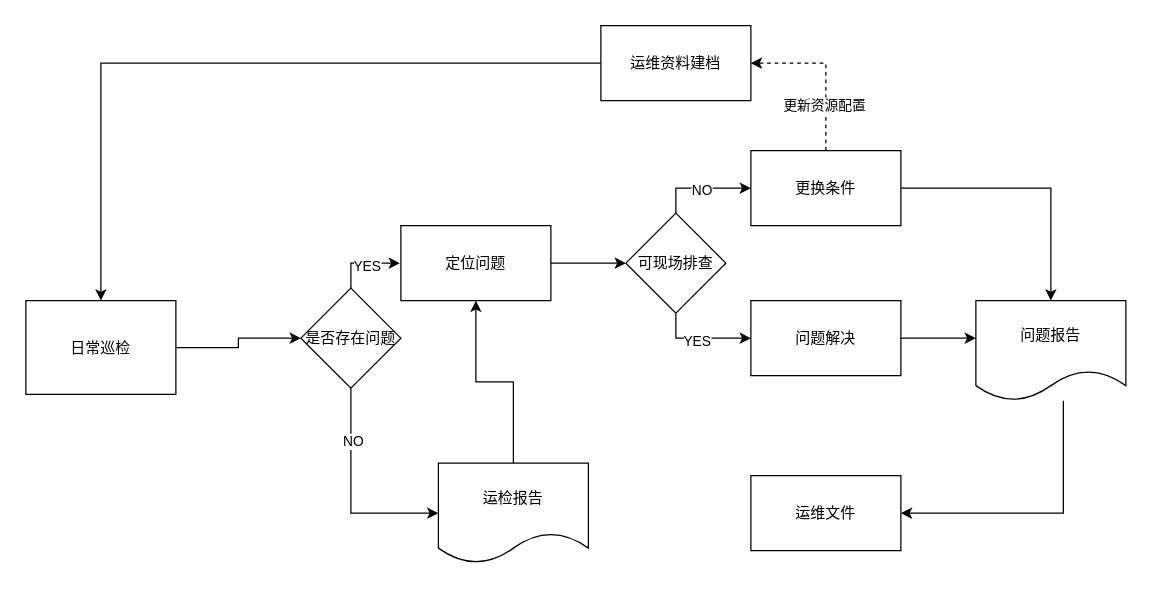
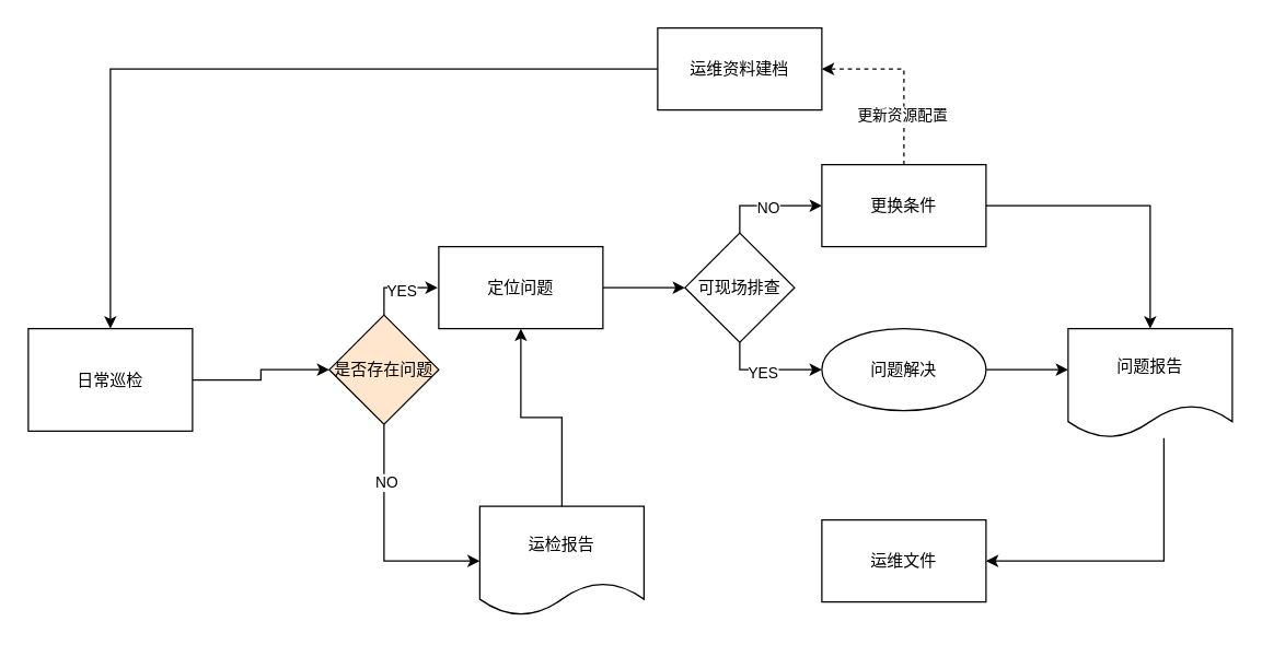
  <mxCell id="0" />
  <mxCell id="1" parent="0" />
  <mxCell id="2" value="" style="edgeStyle=orthogonalEdgeStyle;rounded=0;orthogonalLoop=1;jettySize=auto;html=1;" edge="1" parent="1" source="3" target="8"><mxGeometry relative="1" as="geometry" /></mxCell>
  <mxCell id="3" value="日常巡检" style="rounded=0;whiteSpace=wrap;html=1;" vertex="1" parent="1"><mxGeometry x="20" y="240" width="120" height="75" as="geometry" /></mxCell>
  <mxCell id="4" style="edgeStyle=orthogonalEdgeStyle;rounded=0;orthogonalLoop=1;jettySize=auto;html=1;entryX=0;entryY=0.5;entryDx=0;entryDy=0;" edge="1" parent="1" source="8" target="28"><mxGeometry relative="1" as="geometry"><Array as="points"><mxPoint x="280" y="410" /></Array></mxGeometry></mxCell>
  <mxCell id="5" value="NO" style="edgeLabel;html=1;align=center;verticalAlign=middle;resizable=0;points=[];" vertex="1" connectable="0" parent="4"><mxGeometry x="-0.51" y="1" relative="1" as="geometry"><mxPoint as="offset" /></mxGeometry></mxCell>
  <mxCell id="6" style="edgeStyle=orthogonalEdgeStyle;rounded=0;orthogonalLoop=1;jettySize=auto;html=1;" edge="1" parent="1" source="8"><mxGeometry relative="1" as="geometry"><mxPoint x="318.73" y="210" as="targetPoint" /></mxGeometry></mxCell>
  <mxCell id="7" value="YES" style="edgeLabel;html=1;align=center;verticalAlign=middle;resizable=0;points=[];" vertex="1" connectable="0" parent="6"><mxGeometry x="0.078" y="-2" relative="1" as="geometry"><mxPoint as="offset" /></mxGeometry></mxCell>
- <mxCell id="8" value="是否存在问题" style="rhombus;whiteSpace=wrap;html=1;rounded=0;" vertex="1" parent="1"><mxGeometry x="240" y="230" width="80" height="80" as="geometry" /></mxCell>
+ <mxCell id="8" value="是否存在问题" style="rhombus;whiteSpace=wrap;html=1;rounded=0;fillColor=#ffe6cc;" vertex="1" parent="1"><mxGeometry x="240" y="230" width="80" height="80" as="geometry" /></mxCell>
  <mxCell id="9" value="" style="edgeStyle=orthogonalEdgeStyle;rounded=0;orthogonalLoop=1;jettySize=auto;html=1;" edge="1" parent="1" source="10" target="15"><mxGeometry relative="1" as="geometry" /></mxCell>
  <mxCell id="10" value="定位问题" style="rounded=0;whiteSpace=wrap;html=1;" vertex="1" parent="1"><mxGeometry x="320" y="180" width="120" height="60" as="geometry" /></mxCell>
  <mxCell id="11" style="edgeStyle=orthogonalEdgeStyle;rounded=0;orthogonalLoop=1;jettySize=auto;html=1;entryX=0;entryY=0.5;entryDx=0;entryDy=0;" edge="1" parent="1" source="15" target="19"><mxGeometry relative="1" as="geometry"><mxPoint x="580" y="150" as="targetPoint" /><Array as="points"><mxPoint x="540" y="150" /></Array></mxGeometry></mxCell>
  <mxCell id="12" value="NO" style="edgeLabel;html=1;align=center;verticalAlign=middle;resizable=0;points=[];" vertex="1" connectable="0" parent="11"><mxGeometry y="-1" relative="1" as="geometry"><mxPoint as="offset" /></mxGeometry></mxCell>
  <mxCell id="13" style="edgeStyle=orthogonalEdgeStyle;rounded=0;orthogonalLoop=1;jettySize=auto;html=1;entryX=0;entryY=0.5;entryDx=0;entryDy=0;" edge="1" parent="1" source="15" target="21"><mxGeometry relative="1" as="geometry"><mxPoint x="580" y="270" as="targetPoint" /><Array as="points"><mxPoint x="540" y="270" /></Array></mxGeometry></mxCell>
  <mxCell id="14" value="YES" style="edgeLabel;html=1;align=center;verticalAlign=middle;resizable=0;points=[];" vertex="1" connectable="0" parent="13"><mxGeometry x="-0.1" y="-2" relative="1" as="geometry"><mxPoint as="offset" /></mxGeometry></mxCell>
  <mxCell id="15" value="可现场排查" style="rhombus;whiteSpace=wrap;html=1;rounded=0;" vertex="1" parent="1"><mxGeometry x="500" y="170" width="80" height="80" as="geometry" /></mxCell>
  <mxCell id="16" style="edgeStyle=orthogonalEdgeStyle;rounded=0;orthogonalLoop=1;jettySize=auto;html=1;" edge="1" parent="1" source="19" target="25"><mxGeometry relative="1" as="geometry" /></mxCell>
  <mxCell id="17" value="" style="edgeStyle=orthogonalEdgeStyle;rounded=0;orthogonalLoop=1;jettySize=auto;html=1;entryX=1;entryY=0.5;entryDx=0;entryDy=0;dashed=1;" edge="1" parent="1" source="19" target="23"><mxGeometry relative="1" as="geometry" /></mxCell>
  <mxCell id="18" value="更新资源配置" style="edgeLabel;html=1;align=center;verticalAlign=middle;resizable=0;points=[];" vertex="1" connectable="0" parent="17"><mxGeometry x="-0.436" y="2" relative="1" as="geometry"><mxPoint as="offset" /></mxGeometry></mxCell>
  <mxCell id="19" value="更换条件" style="rounded=0;whiteSpace=wrap;html=1;" vertex="1" parent="1"><mxGeometry x="600" y="120" width="120" height="60" as="geometry" /></mxCell>
  <mxCell id="20" style="edgeStyle=orthogonalEdgeStyle;rounded=0;orthogonalLoop=1;jettySize=auto;html=1;" edge="1" parent="1" source="21"><mxGeometry relative="1" as="geometry"><mxPoint x="780" y="270" as="targetPoint" /></mxGeometry></mxCell>
- <mxCell id="21" value="问题解决" style="rounded=0;whiteSpace=wrap;html=1;" vertex="1" parent="1"><mxGeometry x="600" y="240" width="120" height="60" as="geometry" /></mxCell>
+ <mxCell id="21" value="问题解决" style="ellipse;whiteSpace=wrap;html=1;" vertex="1" parent="1"><mxGeometry x="600" y="240" width="120" height="60" as="geometry" /></mxCell>
  <mxCell id="22" style="edgeStyle=orthogonalEdgeStyle;rounded=0;orthogonalLoop=1;jettySize=auto;html=1;entryX=0.5;entryY=0;entryDx=0;entryDy=0;" edge="1" parent="1" source="23" target="3"><mxGeometry relative="1" as="geometry" /></mxCell>
  <mxCell id="23" value="运维资料建档" style="whiteSpace=wrap;html=1;rounded=0;" vertex="1" parent="1"><mxGeometry x="480" y="20" width="120" height="60" as="geometry" /></mxCell>
  <mxCell id="24" style="edgeStyle=orthogonalEdgeStyle;rounded=0;orthogonalLoop=1;jettySize=auto;html=1;entryX=1;entryY=0.5;entryDx=0;entryDy=0;" edge="1" parent="1" source="25" target="26"><mxGeometry relative="1" as="geometry"><Array as="points"><mxPoint x="850" y="410" /></Array></mxGeometry></mxCell>
  <mxCell id="25" value="问题报告" style="shape=document;whiteSpace=wrap;html=1;boundedLbl=1;" vertex="1" parent="1"><mxGeometry x="780" y="240" width="120" height="80" as="geometry" /></mxCell>
  <mxCell id="26" value="运维文件" style="rounded=0;whiteSpace=wrap;html=1;" vertex="1" parent="1"><mxGeometry x="600" y="380" width="120" height="60" as="geometry" /></mxCell>
  <mxCell id="27" style="edgeStyle=orthogonalEdgeStyle;rounded=0;orthogonalLoop=1;jettySize=auto;html=1;" edge="1" parent="1" source="28" target="10"><mxGeometry relative="1" as="geometry" /></mxCell>
  <mxCell id="28" value="运检报告" style="shape=document;whiteSpace=wrap;html=1;boundedLbl=1;" vertex="1" parent="1"><mxGeometry x="350" y="370" width="120" height="80" as="geometry" /></mxCell>
